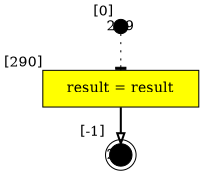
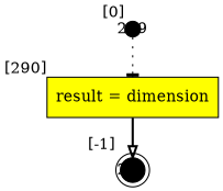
  digraph {
    node [fillcolor=black fixedsize=true style=filled]
    289 [height=.2 shape=circle width=.2 xlabel="[0]"]
-   n2 [fillcolor=yellow label="result = result" shape=box xlabel="[290]" fixedsize=""]
+   n2 [fillcolor=yellow label="result = dimension" shape=box xlabel="[290]" fixedsize=""]
    291 [height=.2 shape=doublecircle width=.2 xlabel="[-1]"]
    289 -> n2 [style=dotted arrowhead=tee]
    n2 -> 291 [style=bold arrowhead=onormal]
  }
